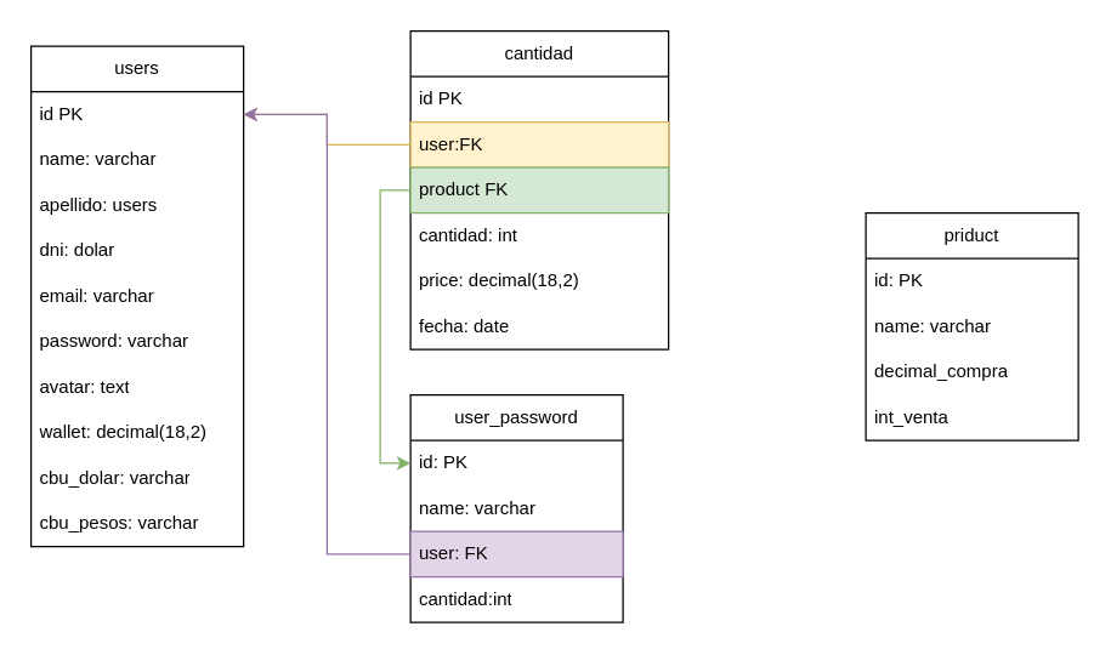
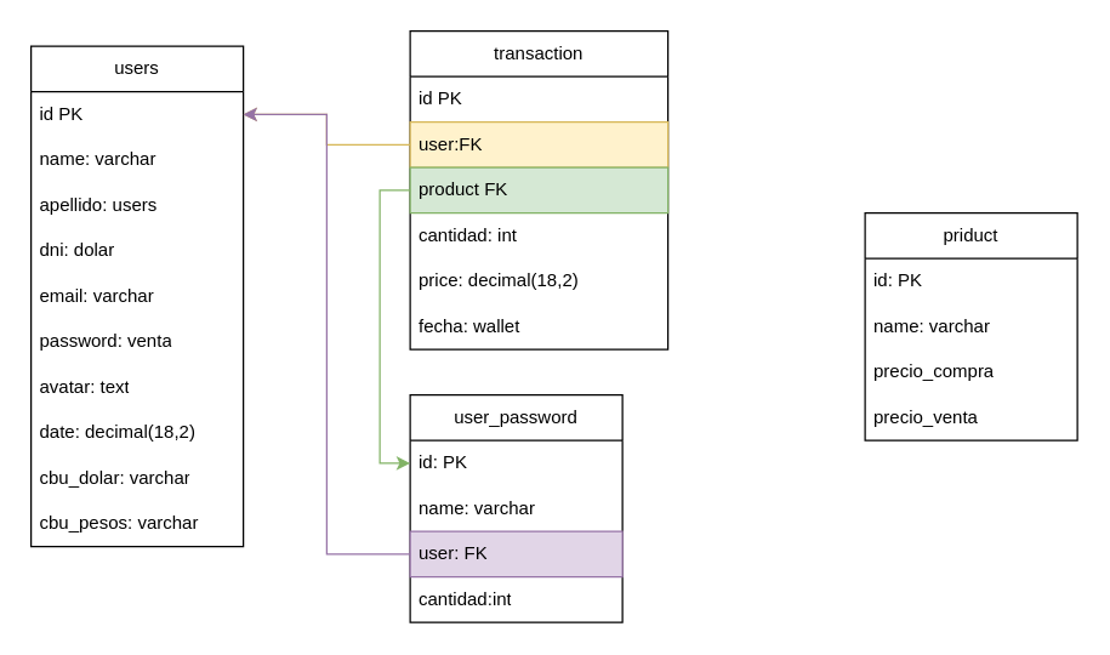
  <mxCell id="0" />
  <mxCell id="1" parent="0" />
  <mxCell id="2" value="users" style="swimlane;fontStyle=0;childLayout=stackLayout;horizontal=1;startSize=30;horizontalStack=0;resizeParent=1;resizeParentMax=0;resizeLast=0;collapsible=1;marginBottom=0;whiteSpace=wrap;html=1;" parent="1" vertex="1"><mxGeometry x="20" y="30" width="140" height="330" as="geometry" /></mxCell>
  <mxCell id="3" value="id PK" style="text;strokeColor=none;fillColor=none;align=left;verticalAlign=middle;spacingLeft=4;spacingRight=4;overflow=hidden;points=[[0,0.5],[1,0.5]];portConstraint=eastwest;rotatable=0;whiteSpace=wrap;html=1;" parent="2" vertex="1"><mxGeometry y="30" width="140" height="30" as="geometry" /></mxCell>
  <mxCell id="4" value="name: varchar&amp;nbsp;" style="text;strokeColor=none;fillColor=none;align=left;verticalAlign=middle;spacingLeft=4;spacingRight=4;overflow=hidden;points=[[0,0.5],[1,0.5]];portConstraint=eastwest;rotatable=0;whiteSpace=wrap;html=1;" parent="2" vertex="1"><mxGeometry y="60" width="140" height="30" as="geometry" /></mxCell>
  <mxCell id="5" value="apellido: users&amp;nbsp;" style="text;strokeColor=none;fillColor=none;align=left;verticalAlign=middle;spacingLeft=4;spacingRight=4;overflow=hidden;points=[[0,0.5],[1,0.5]];portConstraint=eastwest;rotatable=0;whiteSpace=wrap;html=1;" vertex="1" parent="2"><mxGeometry y="90" width="140" height="30" as="geometry" /></mxCell>
  <mxCell id="6" value="dni: dolar&amp;nbsp;" style="text;strokeColor=none;fillColor=none;align=left;verticalAlign=middle;spacingLeft=4;spacingRight=4;overflow=hidden;points=[[0,0.5],[1,0.5]];portConstraint=eastwest;rotatable=0;whiteSpace=wrap;html=1;" vertex="1" parent="2"><mxGeometry y="120" width="140" height="30" as="geometry" /></mxCell>
  <mxCell id="7" value="email: varchar&amp;nbsp;" style="text;strokeColor=none;fillColor=none;align=left;verticalAlign=middle;spacingLeft=4;spacingRight=4;overflow=hidden;points=[[0,0.5],[1,0.5]];portConstraint=eastwest;rotatable=0;whiteSpace=wrap;html=1;" vertex="1" parent="2"><mxGeometry y="150" width="140" height="30" as="geometry" /></mxCell>
- <mxCell id="8" value="password: varchar" style="text;strokeColor=none;fillColor=none;align=left;verticalAlign=middle;spacingLeft=4;spacingRight=4;overflow=hidden;points=[[0,0.5],[1,0.5]];portConstraint=eastwest;rotatable=0;whiteSpace=wrap;html=1;" parent="2" vertex="1"><mxGeometry y="180" width="140" height="30" as="geometry" /></mxCell>
+ <mxCell id="8" value="password: venta" style="text;strokeColor=none;fillColor=none;align=left;verticalAlign=middle;spacingLeft=4;spacingRight=4;overflow=hidden;points=[[0,0.5],[1,0.5]];portConstraint=eastwest;rotatable=0;whiteSpace=wrap;html=1;" parent="2" vertex="1"><mxGeometry y="180" width="140" height="30" as="geometry" /></mxCell>
  <mxCell id="9" value="avatar: text" style="text;strokeColor=none;fillColor=none;align=left;verticalAlign=middle;spacingLeft=4;spacingRight=4;overflow=hidden;points=[[0,0.5],[1,0.5]];portConstraint=eastwest;rotatable=0;whiteSpace=wrap;html=1;" parent="2" vertex="1"><mxGeometry y="210" width="140" height="30" as="geometry" /></mxCell>
- <mxCell id="10" value="wallet: decimal(18,2)" style="text;strokeColor=none;fillColor=none;align=left;verticalAlign=middle;spacingLeft=4;spacingRight=4;overflow=hidden;points=[[0,0.5],[1,0.5]];portConstraint=eastwest;rotatable=0;whiteSpace=wrap;html=1;" parent="2" vertex="1"><mxGeometry y="240" width="140" height="30" as="geometry" /></mxCell>
+ <mxCell id="10" value="date: decimal(18,2)" style="text;strokeColor=none;fillColor=none;align=left;verticalAlign=middle;spacingLeft=4;spacingRight=4;overflow=hidden;points=[[0,0.5],[1,0.5]];portConstraint=eastwest;rotatable=0;whiteSpace=wrap;html=1;" parent="2" vertex="1"><mxGeometry y="240" width="140" height="30" as="geometry" /></mxCell>
  <mxCell id="11" value="cbu_dolar: varchar" style="text;strokeColor=none;fillColor=none;align=left;verticalAlign=middle;spacingLeft=4;spacingRight=4;overflow=hidden;points=[[0,0.5],[1,0.5]];portConstraint=eastwest;rotatable=0;whiteSpace=wrap;html=1;" parent="2" vertex="1"><mxGeometry y="270" width="140" height="30" as="geometry" /></mxCell>
  <mxCell id="12" value="cbu_pesos: varchar" style="text;strokeColor=none;fillColor=none;align=left;verticalAlign=middle;spacingLeft=4;spacingRight=4;overflow=hidden;points=[[0,0.5],[1,0.5]];portConstraint=eastwest;rotatable=0;whiteSpace=wrap;html=1;" parent="2" vertex="1"><mxGeometry y="300" width="140" height="30" as="geometry" /></mxCell>
- <mxCell id="13" value="cantidad" style="swimlane;fontStyle=0;childLayout=stackLayout;horizontal=1;startSize=30;horizontalStack=0;resizeParent=1;resizeParentMax=0;resizeLast=0;collapsible=1;marginBottom=0;whiteSpace=wrap;html=1;" parent="1" vertex="1"><mxGeometry x="270" y="20" width="170" height="210" as="geometry" /></mxCell>
+ <mxCell id="13" value="transaction" style="swimlane;fontStyle=0;childLayout=stackLayout;horizontal=1;startSize=30;horizontalStack=0;resizeParent=1;resizeParentMax=0;resizeLast=0;collapsible=1;marginBottom=0;whiteSpace=wrap;html=1;" parent="1" vertex="1"><mxGeometry x="270" y="20" width="170" height="210" as="geometry" /></mxCell>
  <mxCell id="14" value="id PK" style="text;strokeColor=none;fillColor=none;align=left;verticalAlign=middle;spacingLeft=4;spacingRight=4;overflow=hidden;points=[[0,0.5],[1,0.5]];portConstraint=eastwest;rotatable=0;whiteSpace=wrap;html=1;" parent="13" vertex="1"><mxGeometry y="30" width="170" height="30" as="geometry" /></mxCell>
  <mxCell id="15" value="user:FK" style="text;strokeColor=#d6b656;fillColor=#fff2cc;align=left;verticalAlign=middle;spacingLeft=4;spacingRight=4;overflow=hidden;points=[[0,0.5],[1,0.5]];portConstraint=eastwest;rotatable=0;whiteSpace=wrap;html=1;" parent="13" vertex="1"><mxGeometry y="60" width="170" height="30" as="geometry" /></mxCell>
  <mxCell id="16" value="product FK" style="text;strokeColor=#82b366;fillColor=#d5e8d4;align=left;verticalAlign=middle;spacingLeft=4;spacingRight=4;overflow=hidden;points=[[0,0.5],[1,0.5]];portConstraint=eastwest;rotatable=0;whiteSpace=wrap;html=1;" parent="13" vertex="1"><mxGeometry y="90" width="170" height="30" as="geometry" /></mxCell>
  <mxCell id="17" value="cantidad: int" style="text;strokeColor=none;fillColor=none;align=left;verticalAlign=middle;spacingLeft=4;spacingRight=4;overflow=hidden;points=[[0,0.5],[1,0.5]];portConstraint=eastwest;rotatable=0;whiteSpace=wrap;html=1;" parent="13" vertex="1"><mxGeometry y="120" width="170" height="30" as="geometry" /></mxCell>
  <mxCell id="18" value="price: decimal(18,2)" style="text;strokeColor=none;fillColor=none;align=left;verticalAlign=middle;spacingLeft=4;spacingRight=4;overflow=hidden;points=[[0,0.5],[1,0.5]];portConstraint=eastwest;rotatable=0;whiteSpace=wrap;html=1;" parent="13" vertex="1"><mxGeometry y="150" width="170" height="30" as="geometry" /></mxCell>
- <mxCell id="19" value="fecha: date" style="text;strokeColor=none;fillColor=none;align=left;verticalAlign=middle;spacingLeft=4;spacingRight=4;overflow=hidden;points=[[0,0.5],[1,0.5]];portConstraint=eastwest;rotatable=0;whiteSpace=wrap;html=1;" parent="13" vertex="1"><mxGeometry y="180" width="170" height="30" as="geometry" /></mxCell>
+ <mxCell id="19" value="fecha: wallet" style="text;strokeColor=none;fillColor=none;align=left;verticalAlign=middle;spacingLeft=4;spacingRight=4;overflow=hidden;points=[[0,0.5],[1,0.5]];portConstraint=eastwest;rotatable=0;whiteSpace=wrap;html=1;" parent="13" vertex="1"><mxGeometry y="180" width="170" height="30" as="geometry" /></mxCell>
  <mxCell id="20" value="user_password" style="swimlane;fontStyle=0;childLayout=stackLayout;horizontal=1;startSize=30;horizontalStack=0;resizeParent=1;resizeParentMax=0;resizeLast=0;collapsible=1;marginBottom=0;whiteSpace=wrap;html=1;" parent="1" vertex="1"><mxGeometry x="270" y="260" width="140" height="150" as="geometry" /></mxCell>
  <mxCell id="21" value="id: PK" style="text;align=left;verticalAlign=middle;spacingLeft=4;spacingRight=4;overflow=hidden;points=[[0,0.5],[1,0.5]];portConstraint=eastwest;rotatable=0;whiteSpace=wrap;html=1;" parent="20" vertex="1"><mxGeometry y="30" width="140" height="30" as="geometry" /></mxCell>
  <mxCell id="22" value="name: varchar&amp;nbsp;" style="text;strokeColor=none;fillColor=none;align=left;verticalAlign=middle;spacingLeft=4;spacingRight=4;overflow=hidden;points=[[0,0.5],[1,0.5]];portConstraint=eastwest;rotatable=0;whiteSpace=wrap;html=1;" parent="20" vertex="1"><mxGeometry y="60" width="140" height="30" as="geometry" /></mxCell>
  <mxCell id="23" value="user: FK" style="text;strokeColor=#9673a6;fillColor=#e1d5e7;align=left;verticalAlign=middle;spacingLeft=4;spacingRight=4;overflow=hidden;points=[[0,0.5],[1,0.5]];portConstraint=eastwest;rotatable=0;whiteSpace=wrap;html=1;" parent="20" vertex="1"><mxGeometry y="90" width="140" height="30" as="geometry" /></mxCell>
  <mxCell id="24" value="cantidad:int" style="text;strokeColor=none;fillColor=none;align=left;verticalAlign=middle;spacingLeft=4;spacingRight=4;overflow=hidden;points=[[0,0.5],[1,0.5]];portConstraint=eastwest;rotatable=0;whiteSpace=wrap;html=1;" parent="20" vertex="1"><mxGeometry y="120" width="140" height="30" as="geometry" /></mxCell>
  <mxCell id="25" style="edgeStyle=orthogonalEdgeStyle;rounded=0;orthogonalLoop=1;jettySize=auto;html=1;entryX=1;entryY=0.5;entryDx=0;entryDy=0;fillColor=#fff2cc;strokeColor=#d6b656;" edge="1" parent="1" source="15" target="3"><mxGeometry relative="1" as="geometry" /></mxCell>
  <mxCell id="26" style="edgeStyle=orthogonalEdgeStyle;rounded=0;orthogonalLoop=1;jettySize=auto;html=1;entryX=1;entryY=0.5;entryDx=0;entryDy=0;fillColor=#e1d5e7;strokeColor=#9673a6;" edge="1" parent="1" source="23" target="3"><mxGeometry relative="1" as="geometry" /></mxCell>
  <mxCell id="27" style="edgeStyle=orthogonalEdgeStyle;rounded=0;orthogonalLoop=1;jettySize=auto;html=1;exitX=0;exitY=0.5;exitDx=0;exitDy=0;entryX=0;entryY=0.5;entryDx=0;entryDy=0;fillColor=#d5e8d4;strokeColor=#82b366;" edge="1" parent="1" source="16" target="21"><mxGeometry relative="1" as="geometry" /></mxCell>
  <mxCell id="28" value="priduct" style="swimlane;fontStyle=0;childLayout=stackLayout;horizontal=1;startSize=30;horizontalStack=0;resizeParent=1;resizeParentMax=0;resizeLast=0;collapsible=1;marginBottom=0;whiteSpace=wrap;html=1;" vertex="1" parent="1"><mxGeometry x="570" y="140" width="140" height="150" as="geometry" /></mxCell>
  <mxCell id="29" value="id: PK" style="text;align=left;verticalAlign=middle;spacingLeft=4;spacingRight=4;overflow=hidden;points=[[0,0.5],[1,0.5]];portConstraint=eastwest;rotatable=0;whiteSpace=wrap;html=1;" vertex="1" parent="28"><mxGeometry y="30" width="140" height="30" as="geometry" /></mxCell>
  <mxCell id="30" value="name: varchar&amp;nbsp;" style="text;strokeColor=none;fillColor=none;align=left;verticalAlign=middle;spacingLeft=4;spacingRight=4;overflow=hidden;points=[[0,0.5],[1,0.5]];portConstraint=eastwest;rotatable=0;whiteSpace=wrap;html=1;" vertex="1" parent="28"><mxGeometry y="60" width="140" height="30" as="geometry" /></mxCell>
- <mxCell id="31" value="decimal_compra" style="text;align=left;verticalAlign=middle;spacingLeft=4;spacingRight=4;overflow=hidden;points=[[0,0.5],[1,0.5]];portConstraint=eastwest;rotatable=0;whiteSpace=wrap;html=1;" vertex="1" parent="28"><mxGeometry y="90" width="140" height="30" as="geometry" /></mxCell>
- <mxCell id="32" value="int_venta" style="text;strokeColor=none;fillColor=none;align=left;verticalAlign=middle;spacingLeft=4;spacingRight=4;overflow=hidden;points=[[0,0.5],[1,0.5]];portConstraint=eastwest;rotatable=0;whiteSpace=wrap;html=1;" vertex="1" parent="28"><mxGeometry y="120" width="140" height="30" as="geometry" /></mxCell>
+ <mxCell id="31" value="precio_compra" style="text;align=left;verticalAlign=middle;spacingLeft=4;spacingRight=4;overflow=hidden;points=[[0,0.5],[1,0.5]];portConstraint=eastwest;rotatable=0;whiteSpace=wrap;html=1;" vertex="1" parent="28"><mxGeometry y="90" width="140" height="30" as="geometry" /></mxCell>
+ <mxCell id="32" value="precio_venta" style="text;strokeColor=none;fillColor=none;align=left;verticalAlign=middle;spacingLeft=4;spacingRight=4;overflow=hidden;points=[[0,0.5],[1,0.5]];portConstraint=eastwest;rotatable=0;whiteSpace=wrap;html=1;" vertex="1" parent="28"><mxGeometry y="120" width="140" height="30" as="geometry" /></mxCell>
